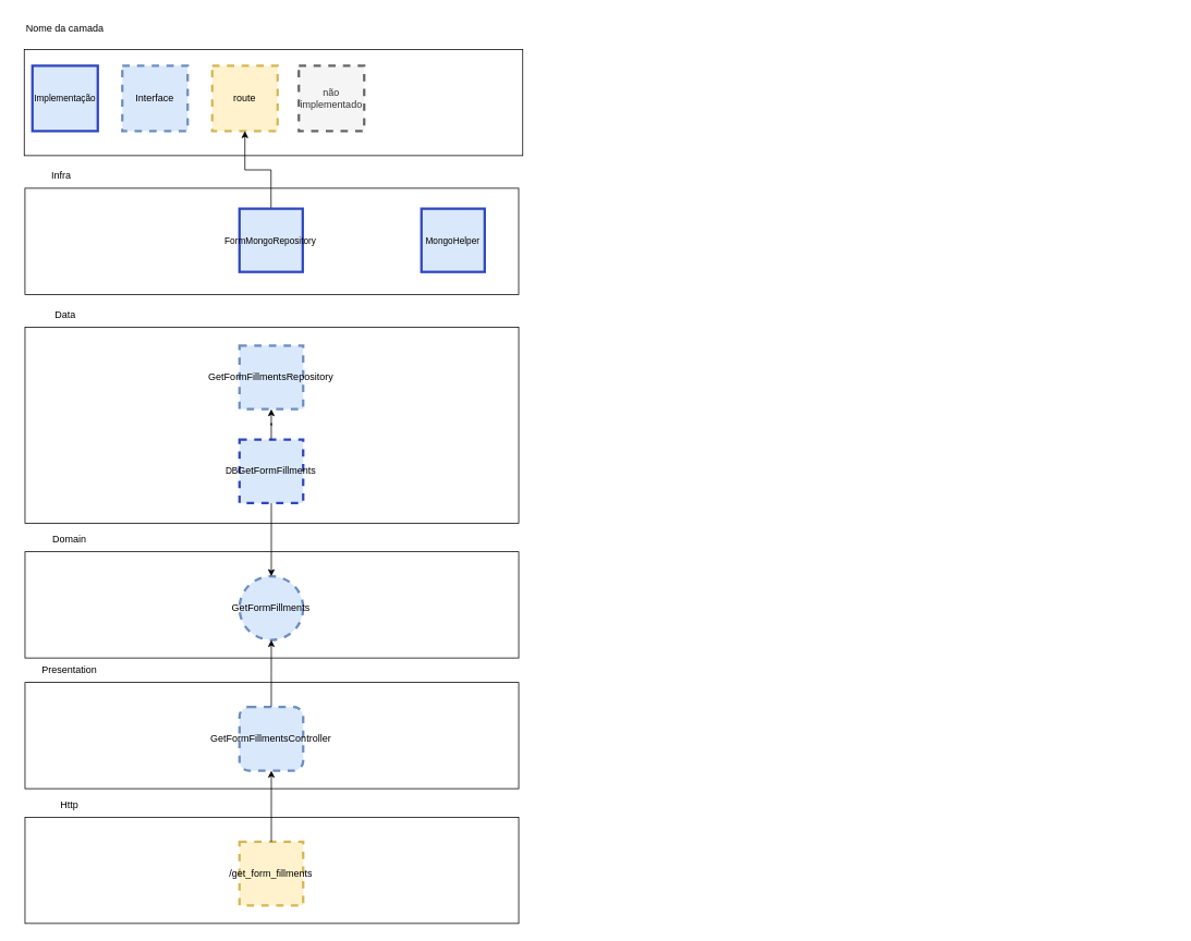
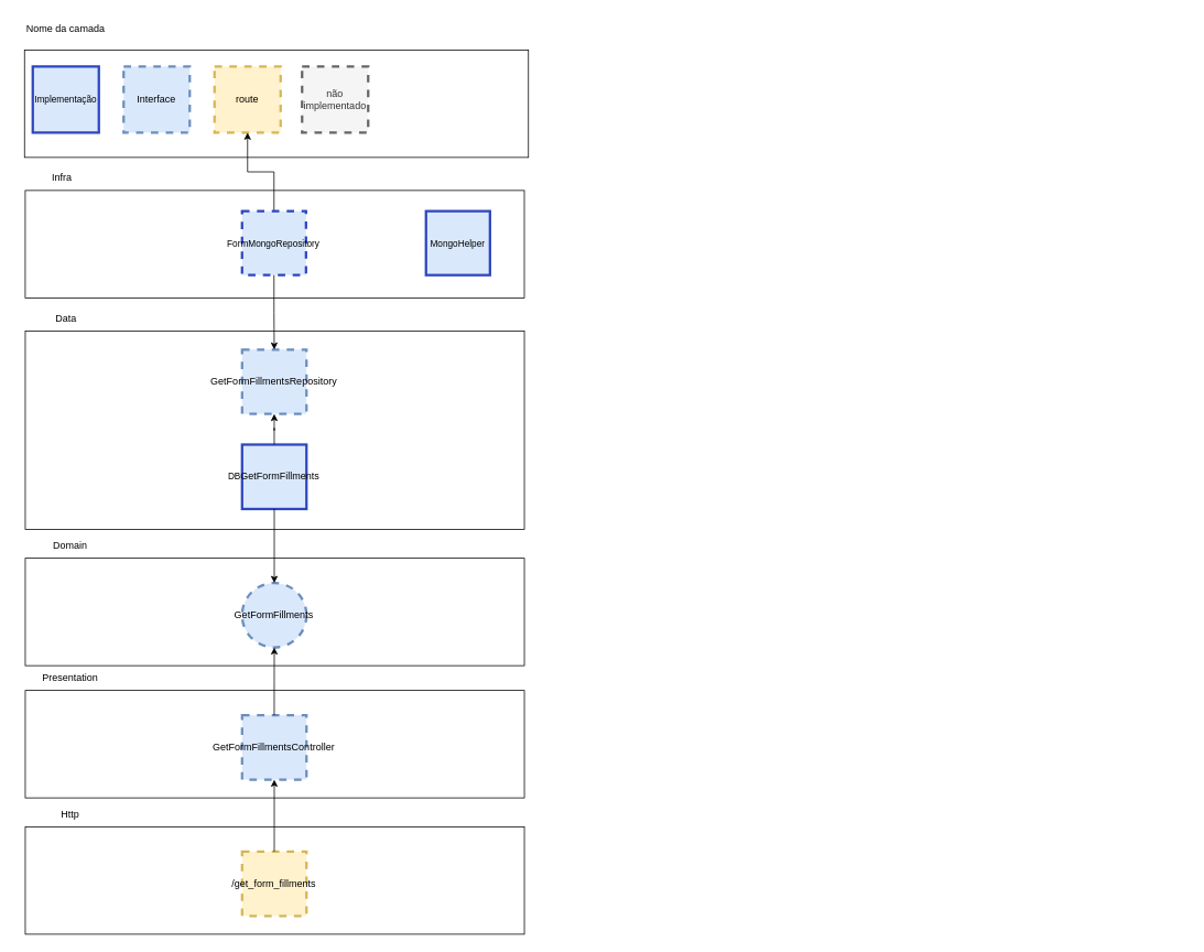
  <mxCell id="0" />
  <mxCell id="1" parent="0" />
  <mxCell id="2" value="" style="group" parent="1" vertex="1" connectable="0"><mxGeometry x="815" y="20" width="620" height="160" as="geometry" /></mxCell>
  <mxCell id="3" value="" style="rounded=0;whiteSpace=wrap;html=1;" parent="2" vertex="1"><mxGeometry x="-786" y="40" width="610" height="130" as="geometry" /></mxCell>
  <mxCell id="4" value="Interface" style="whiteSpace=wrap;html=1;aspect=fixed;fillColor=#dae8fc;strokeColor=#6c8ebf;strokeWidth=3;dashed=1;" parent="2" vertex="1"><mxGeometry x="-666" y="60" width="80" height="80" as="geometry" /></mxCell>
  <mxCell id="5" value="Implementação" style="whiteSpace=wrap;html=1;aspect=fixed;fillColor=#dae8fc;strokeColor=#2E46BF;strokeWidth=3;fontSize=11;" parent="2" vertex="1"><mxGeometry x="-776" y="60" width="80" height="80" as="geometry" /></mxCell>
  <mxCell id="6" value="route" style="whiteSpace=wrap;html=1;aspect=fixed;fillColor=#fff2cc;strokeColor=#d6b656;strokeWidth=3;dashed=1;" parent="2" vertex="1"><mxGeometry x="-556" y="60" width="80" height="80" as="geometry" /></mxCell>
  <mxCell id="7" value="" style="group" parent="1" vertex="1" connectable="0"><mxGeometry x="25" y="360" width="614" height="280" as="geometry" /></mxCell>
  <mxCell id="8" value="" style="group" parent="7" vertex="1" connectable="0"><mxGeometry y="90" width="614" height="190" as="geometry" /></mxCell>
  <mxCell id="9" value="" style="group" parent="8" vertex="1" connectable="0"><mxGeometry x="4.952" y="195" width="604.097" height="160" as="geometry" /></mxCell>
  <mxCell id="10" value="Domain" style="text;html=1;strokeColor=none;fillColor=none;align=center;verticalAlign=middle;whiteSpace=wrap;rounded=0;" parent="9" vertex="1"><mxGeometry width="108.935" height="30" as="geometry" /></mxCell>
  <mxCell id="11" value="" style="group" parent="9" vertex="1" connectable="0"><mxGeometry y="30" width="604.097" height="130" as="geometry" /></mxCell>
  <mxCell id="12" value="" style="rounded=0;whiteSpace=wrap;html=1;" parent="11" vertex="1"><mxGeometry width="604.097" height="130" as="geometry" /></mxCell>
  <mxCell id="13" value="GetFormFillments" style="ellipse;whiteSpace=wrap;html=1;aspect=fixed;fillColor=#dae8fc;strokeColor=#6c8ebf;strokeWidth=3;dashed=1;" parent="11" vertex="1"><mxGeometry x="262.435" y="30" width="77.935" height="77.935" as="geometry" /></mxCell>
  <mxCell id="14" value="" style="group" parent="8" vertex="1" connectable="0"><mxGeometry x="4.952" y="30" width="604.097" height="160" as="geometry" /></mxCell>
  <mxCell id="15" value="" style="rounded=0;whiteSpace=wrap;html=1;" parent="14" vertex="1"><mxGeometry y="-80" width="604.097" height="240" as="geometry" /></mxCell>
- <mxCell id="16" value="DB&lt;span style=&quot;font-size: 12px;&quot;&gt;GetFormFillments&lt;/span&gt;" style="whiteSpace=wrap;html=1;aspect=fixed;fillColor=#dae8fc;strokeColor=#2E46BF;strokeWidth=3;fontSize=11;dashed=1;" parent="14" vertex="1"><mxGeometry x="262.435" y="57.5" width="77.935" height="77.935" as="geometry" /></mxCell>
+ <mxCell id="16" value="DB&lt;span style=&quot;font-size: 12px;&quot;&gt;GetFormFillments&lt;/span&gt;" style="whiteSpace=wrap;html=1;aspect=fixed;fillColor=#dae8fc;strokeColor=#2E46BF;strokeWidth=3;fontSize=11;" parent="14" vertex="1"><mxGeometry x="262.435" y="57.5" width="77.935" height="77.935" as="geometry" /></mxCell>
  <mxCell id="17" value="GetFormFillmentsRepository" style="whiteSpace=wrap;html=1;aspect=fixed;fillColor=#dae8fc;strokeColor=#6c8ebf;strokeWidth=3;dashed=1;" parent="14" vertex="1"><mxGeometry x="262.435" y="-57.5" width="77.935" height="77.935" as="geometry" /></mxCell>
  <mxCell id="18" value="" style="edgeStyle=orthogonalEdgeStyle;rounded=0;orthogonalLoop=1;jettySize=auto;html=1;fontSize=11;" parent="14" source="16" target="17" edge="1"><mxGeometry relative="1" as="geometry" /></mxCell>
  <mxCell id="19" value="" style="edgeStyle=orthogonalEdgeStyle;rounded=0;orthogonalLoop=1;jettySize=auto;html=1;fontSize=11;" parent="8" source="16" target="13" edge="1"><mxGeometry relative="1" as="geometry" /></mxCell>
  <mxCell id="20" value="" style="group" parent="8" vertex="1" connectable="0"><mxGeometry x="4.952" y="355" width="604.097" height="160" as="geometry" /></mxCell>
  <mxCell id="21" value="Presentation" style="text;html=1;strokeColor=none;fillColor=none;align=center;verticalAlign=middle;whiteSpace=wrap;rounded=0;" parent="20" vertex="1"><mxGeometry width="108.935" height="30" as="geometry" /></mxCell>
  <mxCell id="22" value="" style="group" parent="20" vertex="1" connectable="0"><mxGeometry y="30" width="604.097" height="130" as="geometry" /></mxCell>
  <mxCell id="23" value="" style="rounded=0;whiteSpace=wrap;html=1;" parent="22" vertex="1"><mxGeometry width="604.097" height="130" as="geometry" /></mxCell>
- <mxCell id="24" value="GetFormFillmentsController" style="whiteSpace=wrap;html=1;aspect=fixed;fillColor=#dae8fc;strokeColor=#6c8ebf;strokeWidth=3;dashed=1;rounded=1;" parent="22" vertex="1"><mxGeometry x="262.435" y="30" width="77.935" height="77.935" as="geometry" /></mxCell>
+ <mxCell id="24" value="GetFormFillmentsController" style="whiteSpace=wrap;html=1;aspect=fixed;fillColor=#dae8fc;strokeColor=#6c8ebf;strokeWidth=3;dashed=1;" parent="22" vertex="1"><mxGeometry x="262.435" y="30" width="77.935" height="77.935" as="geometry" /></mxCell>
  <mxCell id="25" style="edgeStyle=orthogonalEdgeStyle;rounded=0;orthogonalLoop=1;jettySize=auto;html=1;entryX=0.5;entryY=1;entryDx=0;entryDy=0;fontSize=11;" parent="8" source="24" target="13" edge="1"><mxGeometry relative="1" as="geometry" /></mxCell>
  <mxCell id="26" value="" style="group" parent="8" vertex="1" connectable="0"><mxGeometry x="4.952" y="520" width="604.097" height="160" as="geometry" /></mxCell>
  <mxCell id="27" value="Http" style="text;html=1;strokeColor=none;fillColor=none;align=center;verticalAlign=middle;whiteSpace=wrap;rounded=0;" parent="26" vertex="1"><mxGeometry width="108.935" height="30" as="geometry" /></mxCell>
  <mxCell id="28" value="" style="group" parent="26" vertex="1" connectable="0"><mxGeometry y="30" width="604.097" height="130" as="geometry" /></mxCell>
  <mxCell id="29" value="" style="rounded=0;whiteSpace=wrap;html=1;" parent="28" vertex="1"><mxGeometry width="604.097" height="130" as="geometry" /></mxCell>
  <mxCell id="30" value="/get_form_fillments" style="whiteSpace=wrap;html=1;aspect=fixed;fillColor=#fff2cc;strokeColor=#d6b656;strokeWidth=3;dashed=1;" parent="28" vertex="1"><mxGeometry x="262.435" y="30" width="77.935" height="77.935" as="geometry" /></mxCell>
  <mxCell id="31" style="edgeStyle=orthogonalEdgeStyle;rounded=0;orthogonalLoop=1;jettySize=auto;html=1;fontSize=11;" parent="8" source="30" target="24" edge="1"><mxGeometry relative="1" as="geometry" /></mxCell>
  <mxCell id="32" value="Data" style="text;html=1;strokeColor=none;fillColor=none;align=center;verticalAlign=middle;whiteSpace=wrap;rounded=0;" parent="7" vertex="1"><mxGeometry x="0.003" y="10" width="108.935" height="30" as="geometry" /></mxCell>
  <mxCell id="33" value="" style="group" parent="1" vertex="1" connectable="0"><mxGeometry x="20" y="200" width="614" height="160" as="geometry" /></mxCell>
  <mxCell id="34" value="" style="rounded=0;whiteSpace=wrap;html=1;" parent="33" vertex="1"><mxGeometry x="9.903" y="30" width="604.097" height="130" as="geometry" /></mxCell>
  <mxCell id="35" value="Infra" style="text;html=1;strokeColor=none;fillColor=none;align=center;verticalAlign=middle;whiteSpace=wrap;rounded=0;" parent="33" vertex="1"><mxGeometry width="108.935" height="30" as="geometry" /></mxCell>
  <mxCell id="36" style="edgeStyle=orthogonalEdgeStyle;rounded=0;orthogonalLoop=1;jettySize=auto;html=1;fontSize=11;" parent="33" source="37" target="6" edge="1"><mxGeometry relative="1" as="geometry" /></mxCell>
- <mxCell id="37" value="FormMongoRepository" style="whiteSpace=wrap;html=1;aspect=fixed;fillColor=#dae8fc;strokeColor=#2E46BF;strokeWidth=3;fontSize=11;" parent="33" vertex="1"><mxGeometry x="272.339" y="55" width="77.419" height="77.419" as="geometry" /></mxCell>
+ <mxCell id="37" value="FormMongoRepository" style="whiteSpace=wrap;html=1;aspect=fixed;fillColor=#dae8fc;strokeColor=#2E46BF;strokeWidth=3;fontSize=11;dashed=1;" parent="33" vertex="1"><mxGeometry x="272.339" y="55" width="77.419" height="77.419" as="geometry" /></mxCell>
  <mxCell id="38" value="MongoHelper" style="whiteSpace=wrap;html=1;aspect=fixed;fillColor=#dae8fc;strokeColor=#2E46BF;strokeWidth=3;fontSize=11;" parent="33" vertex="1"><mxGeometry x="494.999" y="55" width="77.419" height="77.419" as="geometry" /></mxCell>
+ <mxCell id="39" style="edgeStyle=orthogonalEdgeStyle;rounded=0;orthogonalLoop=1;jettySize=auto;html=1;fontSize=11;" parent="1" source="37" target="17" edge="1"><mxGeometry relative="1" as="geometry" /></mxCell>
  <mxCell id="40" value="Nome da camada" style="text;html=1;strokeColor=none;fillColor=none;align=center;verticalAlign=middle;whiteSpace=wrap;rounded=0;" parent="1" vertex="1"><mxGeometry x="24" y="20" width="110" height="30" as="geometry" /></mxCell>
  <mxCell id="41" value="não implementado" style="whiteSpace=wrap;html=1;aspect=fixed;fillColor=#f5f5f5;strokeColor=#666666;strokeWidth=3;dashed=1;fontColor=#333333;" parent="1" vertex="1"><mxGeometry x="365" y="80" width="80" height="80" as="geometry" /></mxCell>
